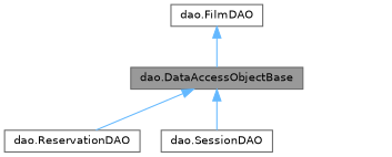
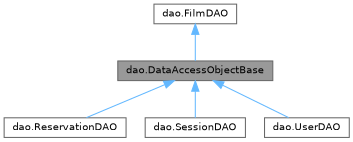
  digraph {
    node [color=gray40 fillcolor=white fontname=Helvetica fontsize=10 shape=box style=filled]
    edge [color=steelblue1 dir=back fontname=Helvetica fontsize=10 labelfontname=Helvetica labelfontsize=10 style=solid]
    n1 [fillcolor=grey60 fontcolor=black height=0.2 label="dao.DataAccessObjectBase" width=0.4]
    n2 [height=0.2 label="dao.ReservationDAO" width=0.4]
    n3 [height=0.2 label="dao.SessionDAO" width=0.4]
+   n4 [height=0.2 label="dao.UserDAO" width=0.4]
    n5 [height=0.2 label="dao.FilmDAO" width=0.4]
    n1 -> n2
    n1 -> n3
+   n1 -> n4
    n5 -> n1
  }
